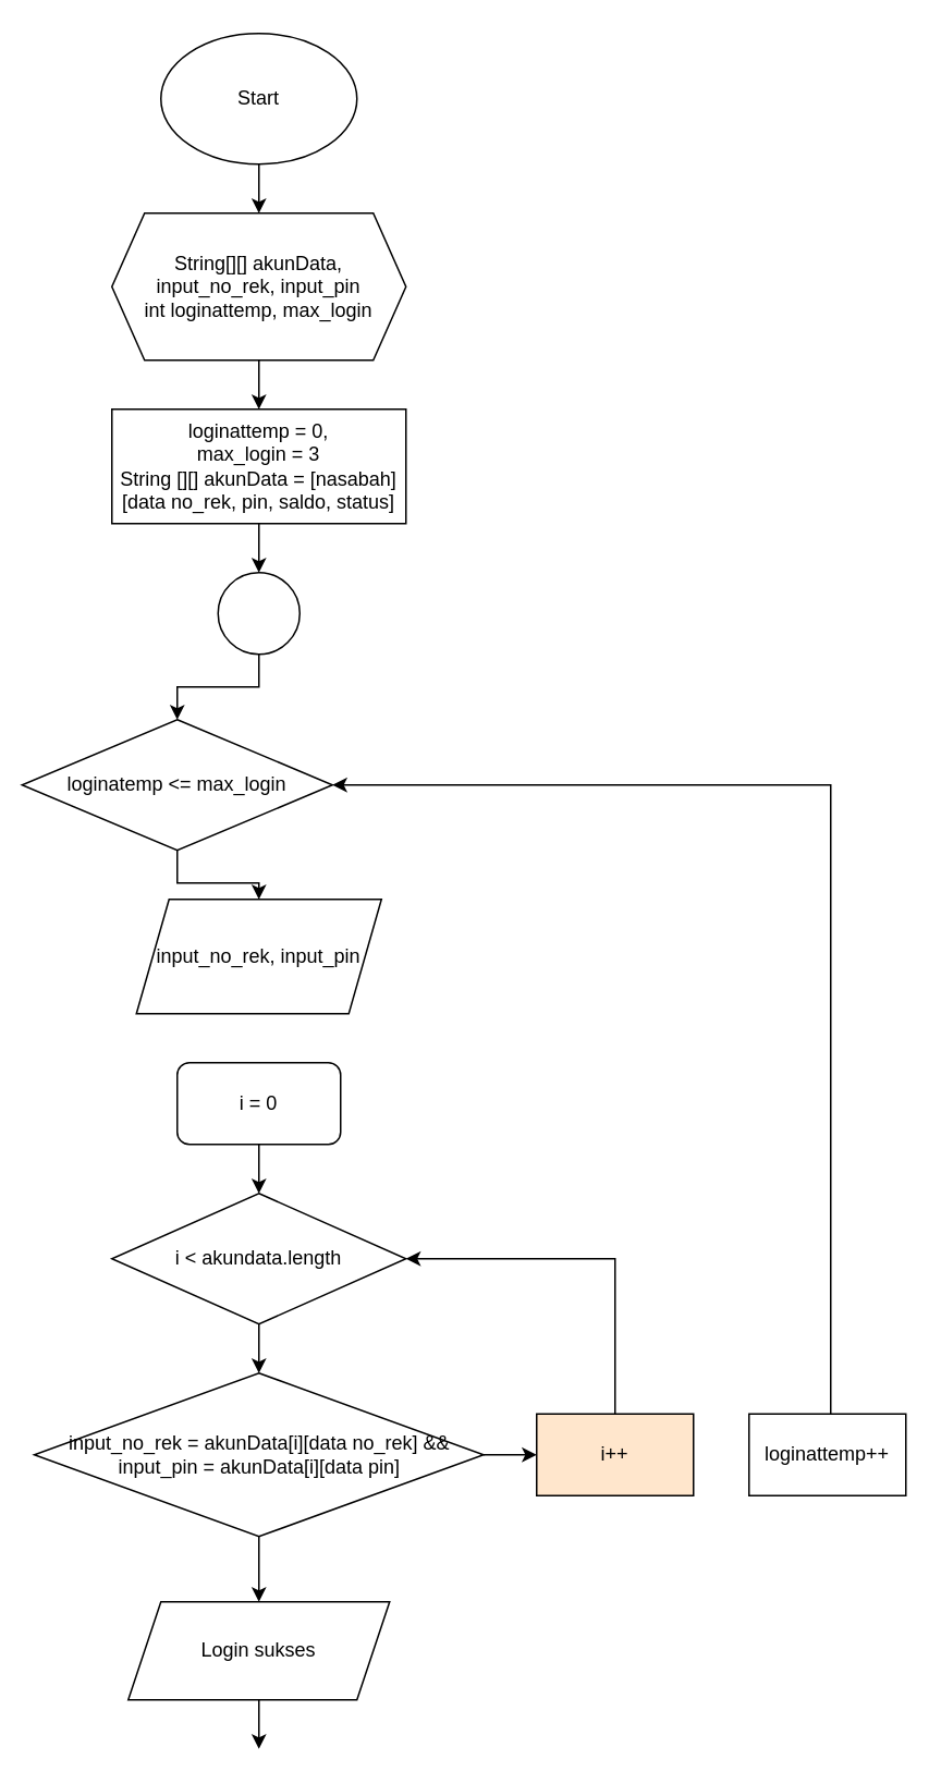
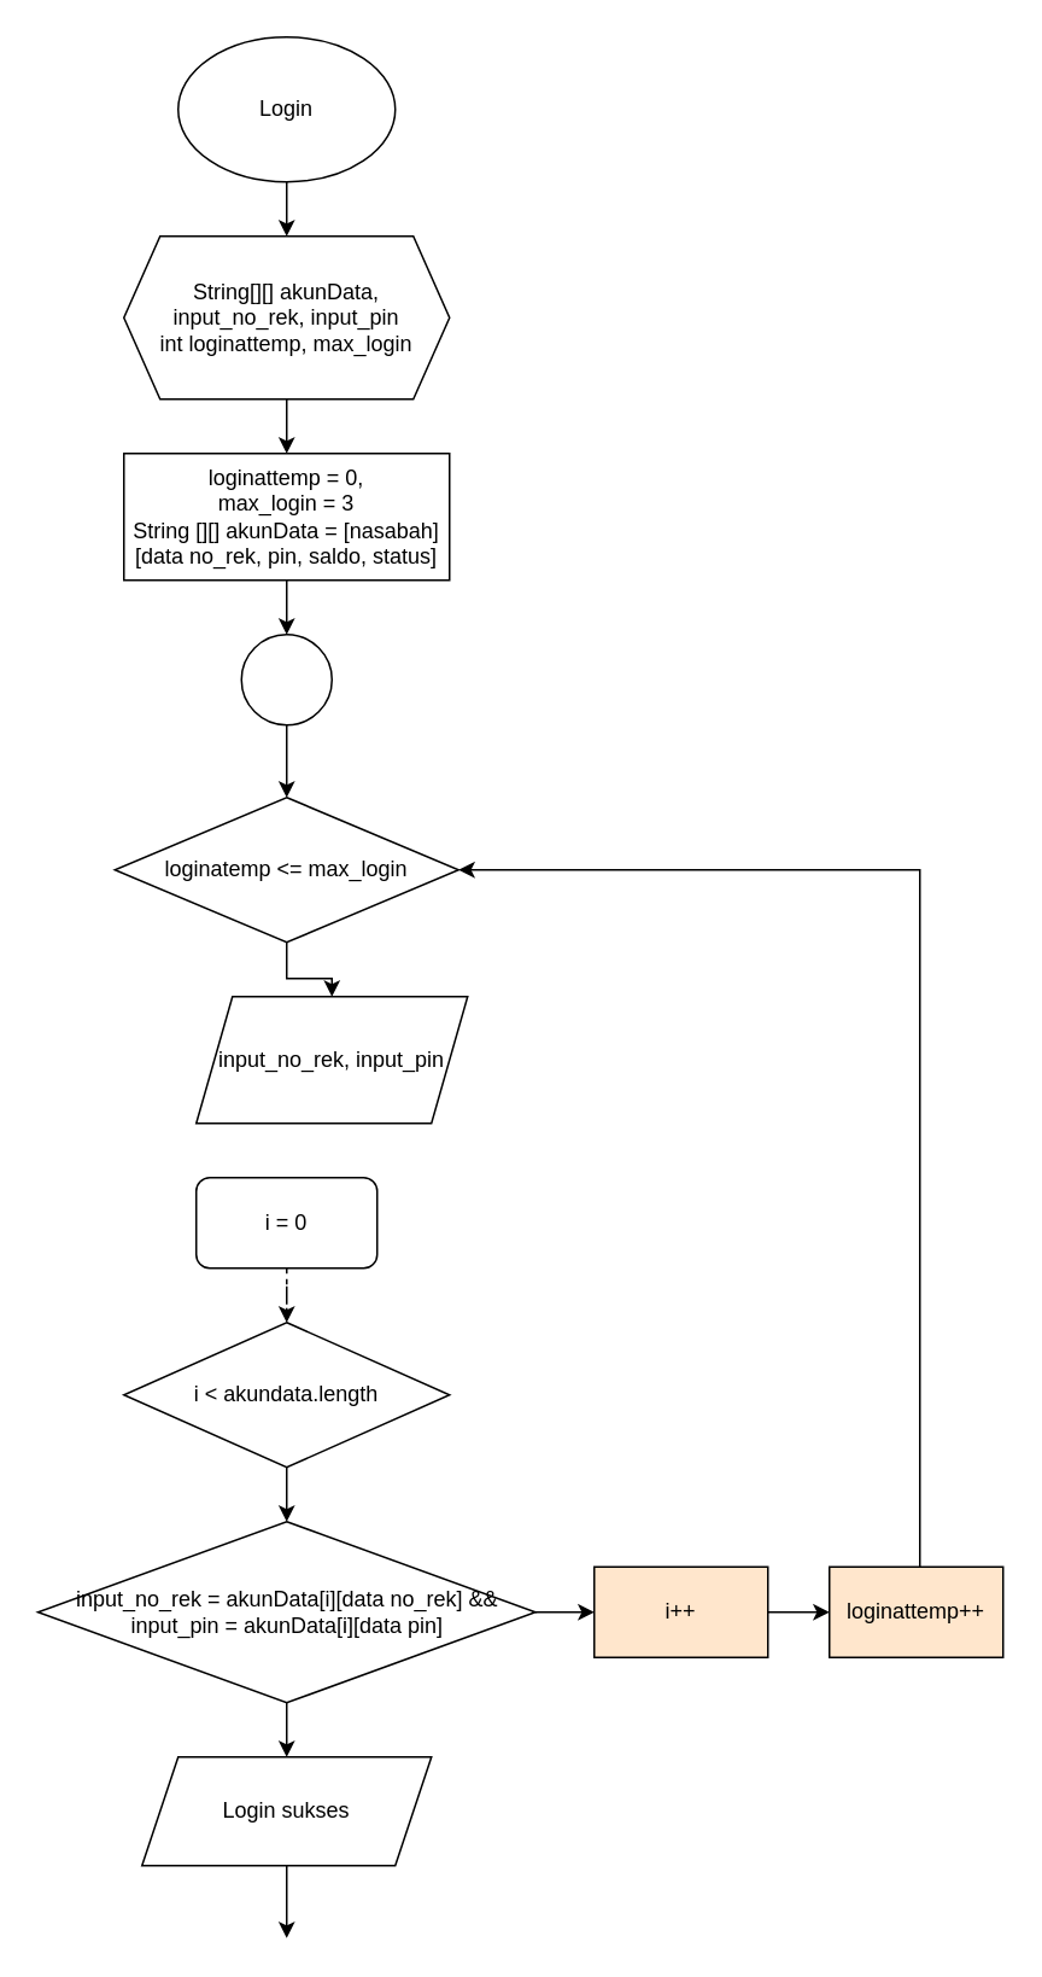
  <mxCell id="0" />
  <mxCell id="1" parent="0" />
  <mxCell id="2" value="" style="edgeStyle=orthogonalEdgeStyle;rounded=0;orthogonalLoop=1;jettySize=auto;html=1;" edge="1" parent="1" source="3" target="5"><mxGeometry relative="1" as="geometry" /></mxCell>
- <mxCell id="3" value="Start" style="ellipse;whiteSpace=wrap;html=1;" vertex="1" parent="1"><mxGeometry x="98" y="20" width="120" height="80" as="geometry" /></mxCell>
+ <mxCell id="3" value="Login" style="ellipse;whiteSpace=wrap;html=1;" vertex="1" parent="1"><mxGeometry x="98" y="20" width="120" height="80" as="geometry" /></mxCell>
  <mxCell id="4" value="" style="edgeStyle=orthogonalEdgeStyle;rounded=0;orthogonalLoop=1;jettySize=auto;html=1;" edge="1" parent="1" source="5" target="7"><mxGeometry relative="1" as="geometry" /></mxCell>
  <mxCell id="5" value="String[][] akunData, input_no_rek, input_pin&lt;br&gt;int loginattemp, max_login" style="shape=hexagon;perimeter=hexagonPerimeter2;whiteSpace=wrap;html=1;fixedSize=1;" vertex="1" parent="1"><mxGeometry x="68" y="130" width="180" height="90" as="geometry" /></mxCell>
  <mxCell id="6" value="" style="edgeStyle=orthogonalEdgeStyle;rounded=0;orthogonalLoop=1;jettySize=auto;html=1;" edge="1" parent="1" source="7" target="9"><mxGeometry relative="1" as="geometry" /></mxCell>
  <mxCell id="7" value="loginattemp = 0,&lt;br&gt;max_login = 3&lt;br&gt;String [][] akunData = [nasabah][data no_rek, pin, saldo, status]" style="whiteSpace=wrap;html=1;" vertex="1" parent="1"><mxGeometry x="68" y="250" width="180" height="70" as="geometry" /></mxCell>
  <mxCell id="8" value="" style="edgeStyle=orthogonalEdgeStyle;rounded=0;orthogonalLoop=1;jettySize=auto;html=1;" edge="1" parent="1" source="9" target="11"><mxGeometry relative="1" as="geometry" /></mxCell>
  <mxCell id="9" value="" style="ellipse;whiteSpace=wrap;html=1;aspect=fixed;" vertex="1" parent="1"><mxGeometry x="133" y="350" width="50" height="50" as="geometry" /></mxCell>
  <mxCell id="10" value="" style="edgeStyle=orthogonalEdgeStyle;rounded=0;orthogonalLoop=1;jettySize=auto;html=1;" edge="1" parent="1" source="11" target="12"><mxGeometry relative="1" as="geometry" /></mxCell>
- <mxCell id="11" value="loginatemp &amp;lt;= max_login" style="rhombus;whiteSpace=wrap;html=1;" vertex="1" parent="1"><mxGeometry x="13" y="440" width="190" height="80" as="geometry" /></mxCell>
- <mxCell id="12" value="input_no_rek, input_pin" style="shape=parallelogram;perimeter=parallelogramPerimeter;whiteSpace=wrap;html=1;fixedSize=1;" vertex="1" parent="1"><mxGeometry x="83" y="550" width="150" height="70" as="geometry" /></mxCell>
- <mxCell id="13" value="" style="edgeStyle=orthogonalEdgeStyle;rounded=0;orthogonalLoop=1;jettySize=auto;html=1;" edge="1" parent="1" source="14" target="16"><mxGeometry relative="1" as="geometry" /></mxCell>
+ <mxCell id="11" value="loginatemp &amp;lt;= max_login" style="rhombus;whiteSpace=wrap;html=1;" vertex="1" parent="1"><mxGeometry x="63" y="440" width="190" height="80" as="geometry" /></mxCell>
+ <mxCell id="12" value="input_no_rek, input_pin" style="shape=parallelogram;perimeter=parallelogramPerimeter;whiteSpace=wrap;html=1;fixedSize=1;" vertex="1" parent="1"><mxGeometry x="108" y="550" width="150" height="70" as="geometry" /></mxCell>
+ <mxCell id="13" value="" style="edgeStyle=orthogonalEdgeStyle;rounded=0;orthogonalLoop=1;jettySize=auto;html=1;dashed=1;" edge="1" parent="1" source="14" target="16"><mxGeometry relative="1" as="geometry" /></mxCell>
  <mxCell id="14" value="i = 0" style="whiteSpace=wrap;html=1;rounded=1;" vertex="1" parent="1"><mxGeometry x="108" y="650" width="100" height="50" as="geometry" /></mxCell>
  <mxCell id="15" value="" style="edgeStyle=orthogonalEdgeStyle;rounded=0;orthogonalLoop=1;jettySize=auto;html=1;" edge="1" parent="1" source="16" target="19"><mxGeometry relative="1" as="geometry" /></mxCell>
  <mxCell id="16" value="i &amp;lt; akundata.length" style="rhombus;whiteSpace=wrap;html=1;" vertex="1" parent="1"><mxGeometry x="68" y="730" width="180" height="80" as="geometry" /></mxCell>
  <mxCell id="17" value="" style="edgeStyle=orthogonalEdgeStyle;rounded=0;orthogonalLoop=1;jettySize=auto;html=1;" edge="1" parent="1" source="19" target="21"><mxGeometry relative="1" as="geometry" /></mxCell>
  <mxCell id="18" value="" style="edgeStyle=orthogonalEdgeStyle;rounded=0;orthogonalLoop=1;jettySize=auto;html=1;" edge="1" parent="1" source="19" target="24"><mxGeometry relative="1" as="geometry" /></mxCell>
  <mxCell id="19" value="input_no_rek = akunData[i][data no_rek] &amp;amp;&amp;amp; input_pin = akunData[i][data pin]" style="rhombus;whiteSpace=wrap;html=1;" vertex="1" parent="1"><mxGeometry x="20.5" y="840" width="275" height="100" as="geometry" /></mxCell>
  <mxCell id="20" value="" style="edgeStyle=orthogonalEdgeStyle;rounded=0;orthogonalLoop=1;jettySize=auto;html=1;" edge="1" parent="1" source="21"><mxGeometry relative="1" as="geometry"><mxPoint x="158" y="1070" as="targetPoint" /></mxGeometry></mxCell>
- <mxCell id="21" value="Login sukses" style="shape=parallelogram;perimeter=parallelogramPerimeter;whiteSpace=wrap;html=1;fixedSize=1;" vertex="1" parent="1"><mxGeometry x="78" y="980" width="160" height="60" as="geometry" /></mxCell>
- <mxCell id="23" style="edgeStyle=orthogonalEdgeStyle;rounded=0;orthogonalLoop=1;jettySize=auto;html=1;entryX=1;entryY=0.5;entryDx=0;entryDy=0;" edge="1" parent="1" source="24" target="16"><mxGeometry relative="1" as="geometry"><Array as="points"><mxPoint x="376" y="770" /></Array></mxGeometry></mxCell>
+ <mxCell id="21" value="Login sukses" style="shape=parallelogram;perimeter=parallelogramPerimeter;whiteSpace=wrap;html=1;fixedSize=1;" vertex="1" parent="1"><mxGeometry x="78" y="970" width="160" height="60" as="geometry" /></mxCell>
+ <mxCell id="22" value="" style="edgeStyle=orthogonalEdgeStyle;rounded=0;orthogonalLoop=1;jettySize=auto;html=1;" edge="1" parent="1" source="24" target="26"><mxGeometry relative="1" as="geometry" /></mxCell>
  <mxCell id="24" value="i++" style="whiteSpace=wrap;html=1;fillColor=#ffe6cc;" vertex="1" parent="1"><mxGeometry x="328" y="865" width="96" height="50" as="geometry" /></mxCell>
  <mxCell id="25" style="edgeStyle=orthogonalEdgeStyle;rounded=0;orthogonalLoop=1;jettySize=auto;html=1;entryX=1;entryY=0.5;entryDx=0;entryDy=0;" edge="1" parent="1" source="26" target="11"><mxGeometry relative="1" as="geometry"><Array as="points"><mxPoint x="508" y="480" /></Array></mxGeometry></mxCell>
- <mxCell id="26" value="loginattemp++" style="whiteSpace=wrap;html=1;" vertex="1" parent="1"><mxGeometry x="458" y="865" width="96" height="50" as="geometry" /></mxCell>
+ <mxCell id="26" value="loginattemp++" style="whiteSpace=wrap;html=1;fillColor=#ffe6cc;" vertex="1" parent="1"><mxGeometry x="458" y="865" width="96" height="50" as="geometry" /></mxCell>
